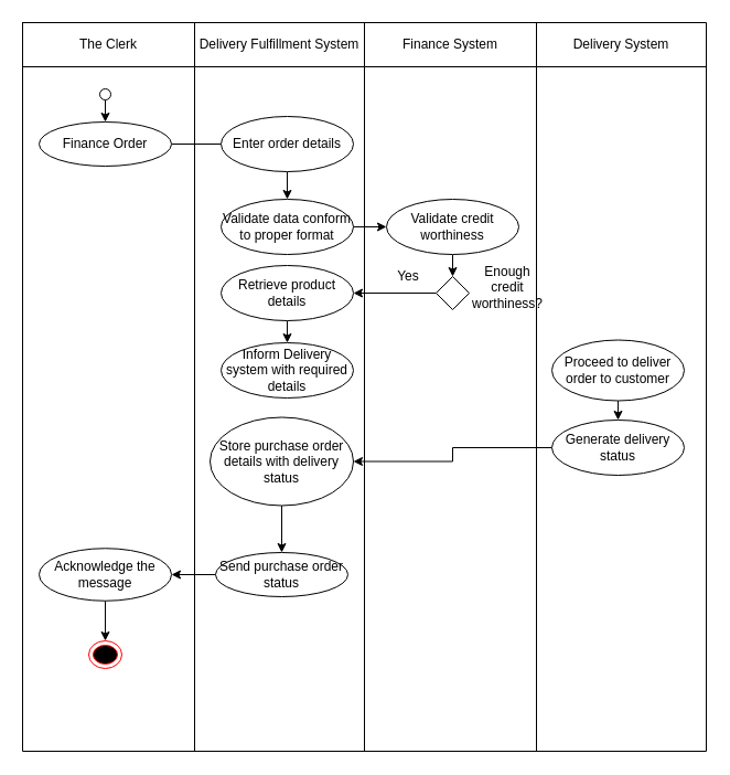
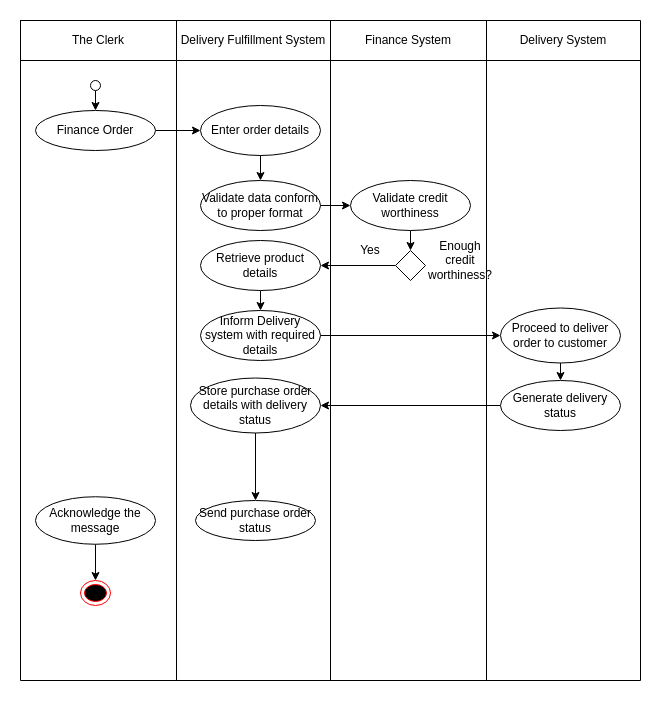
  <mxCell id="0" />
  <mxCell id="1" parent="0" />
  <mxCell id="2" value="" style="shape=table;html=1;whiteSpace=wrap;startSize=0;container=1;collapsible=0;childLayout=tableLayout;" vertex="1" parent="1"><mxGeometry x="20" y="20" width="620" height="660" as="geometry" /></mxCell>
  <mxCell id="3" value="" style="shape=partialRectangle;html=1;whiteSpace=wrap;collapsible=0;dropTarget=0;pointerEvents=0;fillColor=none;top=0;left=0;bottom=0;right=0;points=[[0,0.5],[1,0.5]];portConstraint=eastwest;" vertex="1" parent="2"><mxGeometry width="620" height="40" as="geometry" /></mxCell>
  <mxCell id="4" value="The Clerk" style="shape=partialRectangle;html=1;whiteSpace=wrap;connectable=0;overflow=hidden;fillColor=none;top=0;left=0;bottom=0;right=0;" vertex="1" parent="3"><mxGeometry width="156" height="40" as="geometry" /></mxCell>
  <mxCell id="5" value="Delivery Fulfillment System" style="shape=partialRectangle;html=1;whiteSpace=wrap;connectable=0;overflow=hidden;fillColor=none;top=0;left=0;bottom=0;right=0;" vertex="1" parent="3"><mxGeometry x="156" width="154" height="40" as="geometry" /></mxCell>
  <mxCell id="6" value="Finance System" style="shape=partialRectangle;html=1;whiteSpace=wrap;connectable=0;overflow=hidden;fillColor=none;top=0;left=0;bottom=0;right=0;" vertex="1" parent="3"><mxGeometry x="310" width="156" height="40" as="geometry" /></mxCell>
  <mxCell id="7" value="Delivery System" style="shape=partialRectangle;html=1;whiteSpace=wrap;connectable=0;overflow=hidden;fillColor=none;top=0;left=0;bottom=0;right=0;" vertex="1" parent="3"><mxGeometry x="466" width="154" height="40" as="geometry" /></mxCell>
  <mxCell id="8" value="" style="shape=partialRectangle;html=1;whiteSpace=wrap;collapsible=0;dropTarget=0;pointerEvents=0;fillColor=none;top=0;left=0;bottom=0;right=0;points=[[0,0.5],[1,0.5]];portConstraint=eastwest;" vertex="1" parent="2"><mxGeometry y="40" width="620" height="620" as="geometry" /></mxCell>
  <mxCell id="9" value="" style="shape=partialRectangle;html=1;whiteSpace=wrap;connectable=0;overflow=hidden;fillColor=none;top=0;left=0;bottom=0;right=0;" vertex="1" parent="8"><mxGeometry width="156" height="620" as="geometry" /></mxCell>
  <mxCell id="10" value="" style="shape=partialRectangle;html=1;whiteSpace=wrap;connectable=0;overflow=hidden;fillColor=none;top=0;left=0;bottom=0;right=0;" vertex="1" parent="8"><mxGeometry x="156" width="154" height="620" as="geometry" /></mxCell>
  <mxCell id="11" value="" style="shape=partialRectangle;html=1;whiteSpace=wrap;connectable=0;overflow=hidden;fillColor=none;top=0;left=0;bottom=0;right=0;" vertex="1" parent="8"><mxGeometry x="310" width="156" height="620" as="geometry" /></mxCell>
  <mxCell id="12" value="" style="shape=partialRectangle;html=1;whiteSpace=wrap;connectable=0;overflow=hidden;fillColor=none;top=0;left=0;bottom=0;right=0;" vertex="1" parent="8"><mxGeometry x="466" width="154" height="620" as="geometry" /></mxCell>
  <mxCell id="13" style="edgeStyle=orthogonalEdgeStyle;rounded=0;orthogonalLoop=1;jettySize=auto;html=1;exitX=0.5;exitY=1;exitDx=0;exitDy=0;entryX=0.5;entryY=0;entryDx=0;entryDy=0;" edge="1" parent="1" source="14" target="16"><mxGeometry relative="1" as="geometry" /></mxCell>
  <mxCell id="14" value="" style="ellipse;whiteSpace=wrap;html=1;aspect=fixed;" vertex="1" parent="1"><mxGeometry x="90" y="80" width="10" height="10" as="geometry" /></mxCell>
- <mxCell id="15" style="edgeStyle=orthogonalEdgeStyle;rounded=0;orthogonalLoop=1;jettySize=auto;html=1;exitX=1;exitY=0.5;exitDx=0;exitDy=0;endArrow=none;" edge="1" parent="1" source="16" target="18"><mxGeometry relative="1" as="geometry" /></mxCell>
+ <mxCell id="15" style="edgeStyle=orthogonalEdgeStyle;rounded=0;orthogonalLoop=1;jettySize=auto;html=1;exitX=1;exitY=0.5;exitDx=0;exitDy=0;" edge="1" parent="1" source="16" target="18"><mxGeometry relative="1" as="geometry" /></mxCell>
  <mxCell id="16" value="Finance Order" style="ellipse;whiteSpace=wrap;html=1;" vertex="1" parent="1"><mxGeometry x="35" y="110" width="120" height="40" as="geometry" /></mxCell>
  <mxCell id="17" style="edgeStyle=orthogonalEdgeStyle;rounded=0;orthogonalLoop=1;jettySize=auto;html=1;entryX=0.5;entryY=0;entryDx=0;entryDy=0;" edge="1" parent="1" source="18" target="20"><mxGeometry relative="1" as="geometry" /></mxCell>
  <mxCell id="18" value="Enter order details" style="ellipse;whiteSpace=wrap;html=1;" vertex="1" parent="1"><mxGeometry x="200" y="105" width="120" height="50" as="geometry" /></mxCell>
  <mxCell id="19" style="edgeStyle=orthogonalEdgeStyle;rounded=0;orthogonalLoop=1;jettySize=auto;html=1;exitX=1;exitY=0.5;exitDx=0;exitDy=0;entryX=0;entryY=0.5;entryDx=0;entryDy=0;" edge="1" parent="1" source="20" target="22"><mxGeometry relative="1" as="geometry" /></mxCell>
  <mxCell id="20" value="Validate data conform to proper format" style="ellipse;whiteSpace=wrap;html=1;" vertex="1" parent="1"><mxGeometry x="200" y="180" width="120" height="50" as="geometry" /></mxCell>
  <mxCell id="21" style="edgeStyle=orthogonalEdgeStyle;rounded=0;orthogonalLoop=1;jettySize=auto;html=1;exitX=0.5;exitY=1;exitDx=0;exitDy=0;entryX=0.5;entryY=0;entryDx=0;entryDy=0;" edge="1" parent="1" source="22" target="25"><mxGeometry relative="1" as="geometry" /></mxCell>
  <mxCell id="22" value="Validate credit worthiness" style="ellipse;whiteSpace=wrap;html=1;" vertex="1" parent="1"><mxGeometry x="350" y="180" width="120" height="50" as="geometry" /></mxCell>
  <mxCell id="23" style="edgeStyle=orthogonalEdgeStyle;rounded=0;orthogonalLoop=1;jettySize=auto;html=1;exitX=0.5;exitY=1;exitDx=0;exitDy=0;" edge="1" parent="1" source="20" target="20"><mxGeometry relative="1" as="geometry" /></mxCell>
  <mxCell id="24" style="edgeStyle=orthogonalEdgeStyle;rounded=0;orthogonalLoop=1;jettySize=auto;html=1;exitX=0;exitY=0.5;exitDx=0;exitDy=0;entryX=1;entryY=0.5;entryDx=0;entryDy=0;" edge="1" parent="1" source="25" target="28"><mxGeometry relative="1" as="geometry" /></mxCell>
  <mxCell id="25" value="" style="rhombus;whiteSpace=wrap;html=1;" vertex="1" parent="1"><mxGeometry x="395" y="250" width="30" height="30" as="geometry" /></mxCell>
  <mxCell id="26" value="Enough credit worthiness?" style="text;html=1;strokeColor=none;fillColor=none;align=center;verticalAlign=middle;whiteSpace=wrap;rounded=0;" vertex="1" parent="1"><mxGeometry x="440" y="240" width="40" height="40" as="geometry" /></mxCell>
  <mxCell id="27" style="edgeStyle=orthogonalEdgeStyle;rounded=0;orthogonalLoop=1;jettySize=auto;html=1;exitX=0.5;exitY=1;exitDx=0;exitDy=0;entryX=0.5;entryY=0;entryDx=0;entryDy=0;" edge="1" parent="1" source="28" target="31"><mxGeometry relative="1" as="geometry" /></mxCell>
  <mxCell id="28" value="Retrieve product details" style="ellipse;whiteSpace=wrap;html=1;" vertex="1" parent="1"><mxGeometry x="200" y="240" width="120" height="50" as="geometry" /></mxCell>
  <mxCell id="29" value="Yes" style="text;html=1;strokeColor=none;fillColor=none;align=center;verticalAlign=middle;whiteSpace=wrap;rounded=0;" vertex="1" parent="1"><mxGeometry x="350" y="240" width="40" height="20" as="geometry" /></mxCell>
+ <mxCell id="30" style="edgeStyle=orthogonalEdgeStyle;rounded=0;orthogonalLoop=1;jettySize=auto;html=1;exitX=1;exitY=0.5;exitDx=0;exitDy=0;entryX=0;entryY=0.5;entryDx=0;entryDy=0;" edge="1" parent="1" source="31" target="33"><mxGeometry relative="1" as="geometry" /></mxCell>
  <mxCell id="31" value="Inform Delivery system with required details" style="ellipse;whiteSpace=wrap;html=1;" vertex="1" parent="1"><mxGeometry x="200" y="310" width="120" height="50" as="geometry" /></mxCell>
  <mxCell id="32" style="edgeStyle=orthogonalEdgeStyle;rounded=0;orthogonalLoop=1;jettySize=auto;html=1;exitX=0.5;exitY=1;exitDx=0;exitDy=0;entryX=0.5;entryY=0;entryDx=0;entryDy=0;" edge="1" parent="1" source="33" target="35"><mxGeometry relative="1" as="geometry" /></mxCell>
  <mxCell id="33" value="Proceed to deliver order to customer" style="ellipse;whiteSpace=wrap;html=1;" vertex="1" parent="1"><mxGeometry x="500" y="307.5" width="120" height="55" as="geometry" /></mxCell>
  <mxCell id="34" style="edgeStyle=orthogonalEdgeStyle;rounded=0;orthogonalLoop=1;jettySize=auto;html=1;exitX=0;exitY=0.5;exitDx=0;exitDy=0;entryX=1;entryY=0.5;entryDx=0;entryDy=0;" edge="1" parent="1" source="35" target="37"><mxGeometry relative="1" as="geometry" /></mxCell>
  <mxCell id="35" value="Generate delivery status" style="ellipse;whiteSpace=wrap;html=1;" vertex="1" parent="1"><mxGeometry x="500" y="380" width="120" height="50" as="geometry" /></mxCell>
  <mxCell id="36" style="edgeStyle=orthogonalEdgeStyle;rounded=0;orthogonalLoop=1;jettySize=auto;html=1;exitX=0.5;exitY=1;exitDx=0;exitDy=0;entryX=0.5;entryY=0;entryDx=0;entryDy=0;" edge="1" parent="1" source="37" target="39"><mxGeometry relative="1" as="geometry" /></mxCell>
- <mxCell id="37" value="Store purchase order details with delivery status" style="ellipse;whiteSpace=wrap;html=1;" vertex="1" parent="1"><mxGeometry x="190" y="377.5" width="130" height="80" as="geometry" /></mxCell>
- <mxCell id="38" style="edgeStyle=orthogonalEdgeStyle;rounded=0;orthogonalLoop=1;jettySize=auto;html=1;exitX=0;exitY=0.5;exitDx=0;exitDy=0;entryX=1;entryY=0.5;entryDx=0;entryDy=0;" edge="1" parent="1" source="39" target="41"><mxGeometry relative="1" as="geometry" /></mxCell>
+ <mxCell id="37" value="Store purchase order details with delivery status" style="ellipse;whiteSpace=wrap;html=1;" vertex="1" parent="1"><mxGeometry x="190" y="377.5" width="130" height="55" as="geometry" /></mxCell>
  <mxCell id="39" value="Send purchase order status" style="ellipse;whiteSpace=wrap;html=1;" vertex="1" parent="1"><mxGeometry x="195" y="500" width="120" height="40" as="geometry" /></mxCell>
  <mxCell id="40" style="edgeStyle=orthogonalEdgeStyle;rounded=0;orthogonalLoop=1;jettySize=auto;html=1;exitX=0.5;exitY=1;exitDx=0;exitDy=0;entryX=0.5;entryY=0;entryDx=0;entryDy=0;" edge="1" parent="1" source="41" target="42"><mxGeometry relative="1" as="geometry" /></mxCell>
  <mxCell id="41" value="Acknowledge the message" style="ellipse;whiteSpace=wrap;html=1;" vertex="1" parent="1"><mxGeometry x="35" y="496.25" width="120" height="47.5" as="geometry" /></mxCell>
  <mxCell id="42" value="" style="ellipse;html=1;shape=endState;fillColor=#000000;strokeColor=#ff0000;" vertex="1" parent="1"><mxGeometry x="80" y="580" width="30" height="25" as="geometry" /></mxCell>
